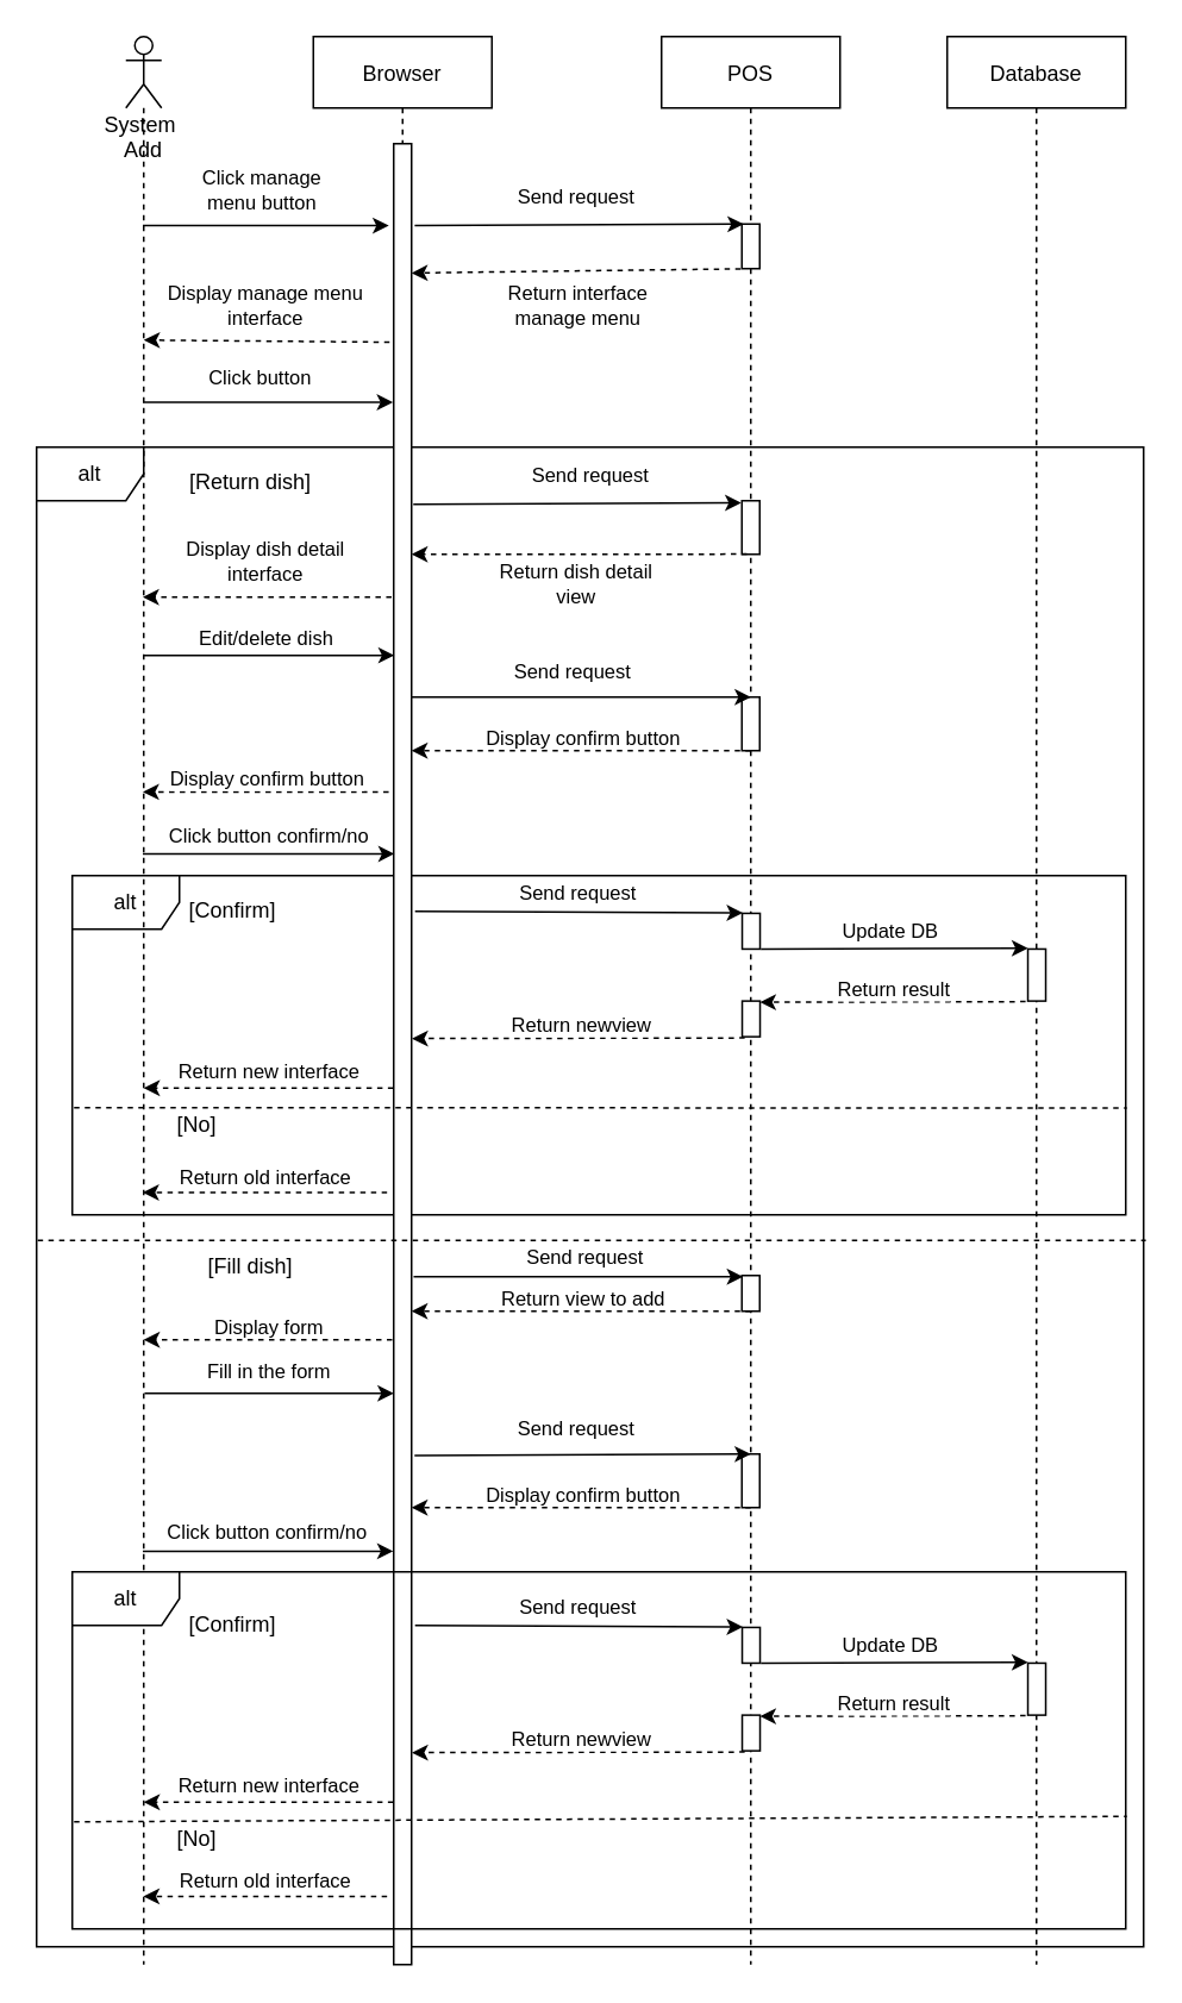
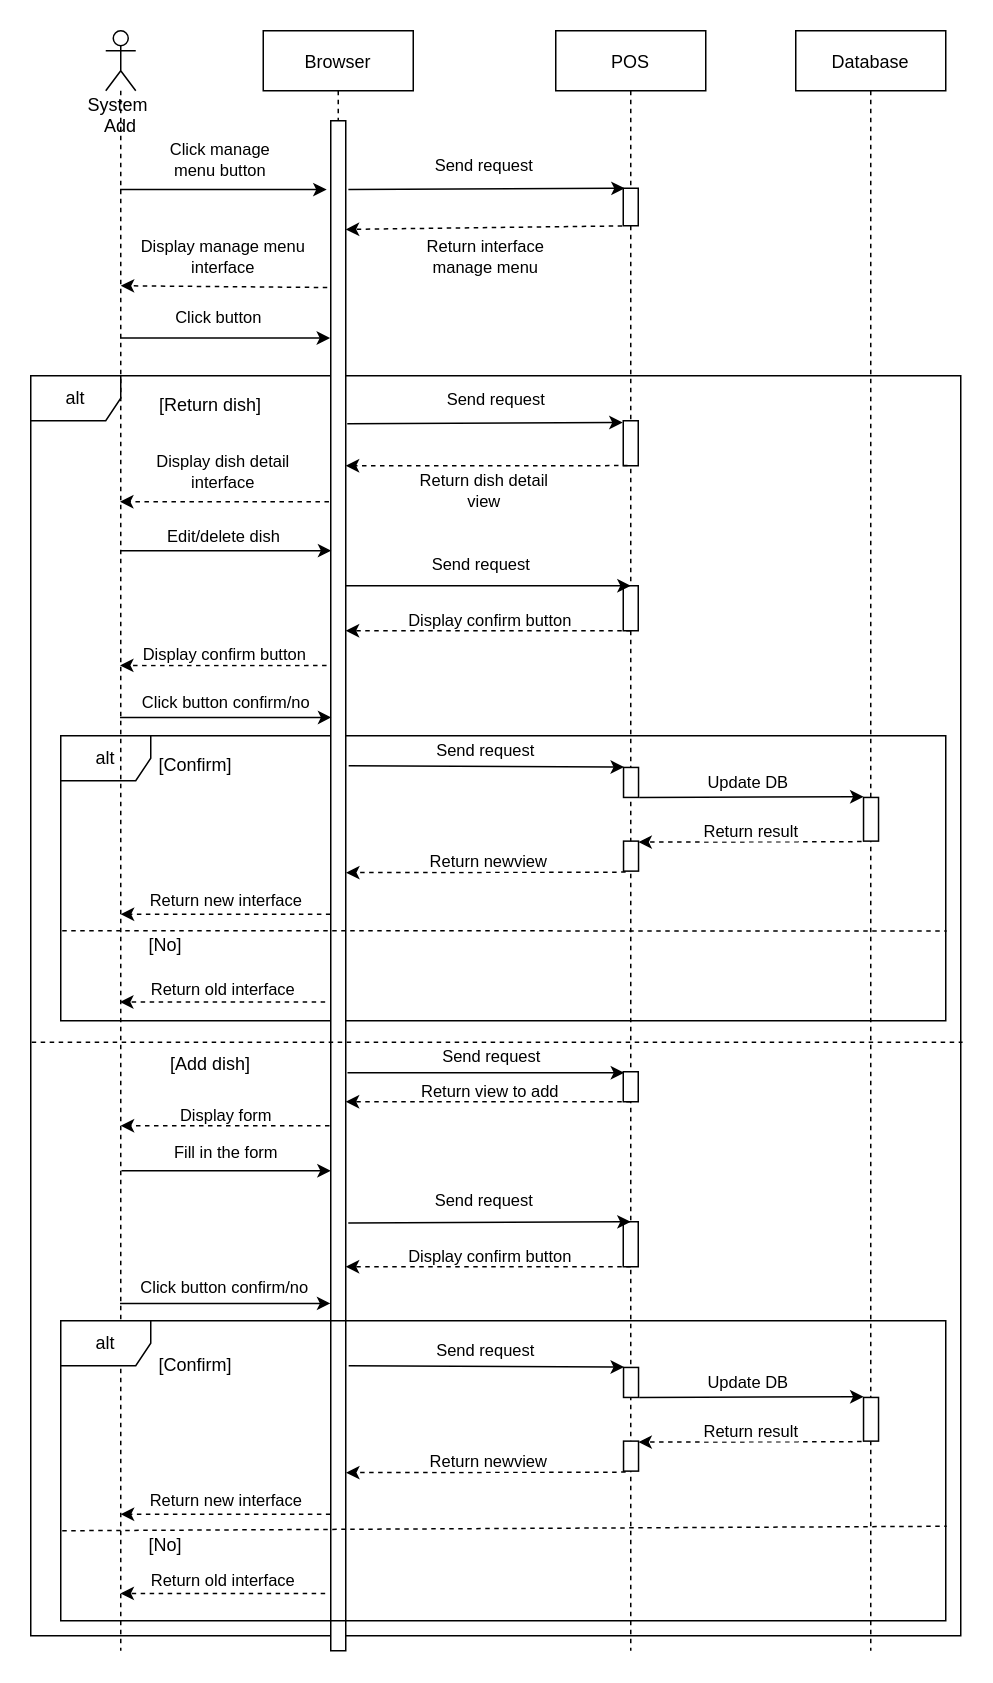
  <mxCell id="0" />
  <mxCell id="1" parent="0" />
  <mxCell id="2" value="alt" style="shape=umlFrame;whiteSpace=wrap;html=1;width=60;height=30;" parent="1" vertex="1"><mxGeometry x="20" y="250" width="620" height="840" as="geometry" /></mxCell>
  <mxCell id="3" value="alt" style="shape=umlFrame;whiteSpace=wrap;html=1;resizeHeight=0;" parent="1" vertex="1"><mxGeometry x="40" y="490" width="590" height="190" as="geometry" /></mxCell>
  <mxCell id="4" value="Browser" style="shape=umlLifeline;perimeter=lifelinePerimeter;container=1;collapsible=0;recursiveResize=0;rounded=0;shadow=0;strokeWidth=1;" parent="1" vertex="1"><mxGeometry x="175" y="20" width="100" height="1080" as="geometry" /></mxCell>
  <mxCell id="5" value="" style="points=[];perimeter=orthogonalPerimeter;rounded=0;shadow=0;strokeWidth=1;resizeHeight=0;" parent="4" vertex="1"><mxGeometry x="45" y="60" width="10" height="1020" as="geometry" /></mxCell>
  <mxCell id="6" value="Display form" style="endArrow=classic;html=1;dashed=1;exitX=-0.067;exitY=0.824;exitDx=0;exitDy=0;exitPerimeter=0;" parent="4" edge="1"><mxGeometry x="-0.008" y="-7" width="50" height="50" relative="1" as="geometry"><mxPoint x="44.16" y="730.0" as="sourcePoint" /><mxPoint x="-95.003" y="730.0" as="targetPoint" /><mxPoint as="offset" /></mxGeometry></mxCell>
  <mxCell id="7" value="Fill in the form" style="endArrow=classic;html=1;entryX=-0.03;entryY=0.859;entryDx=0;entryDy=0;entryPerimeter=0;" parent="4" edge="1"><mxGeometry x="0.002" y="12" width="50" height="50" relative="1" as="geometry"><mxPoint x="-94.533" y="760" as="sourcePoint" /><mxPoint x="45" y="760" as="targetPoint" /><mxPoint as="offset" /></mxGeometry></mxCell>
  <mxCell id="8" value="System&amp;nbsp;&lt;br&gt;Add" style="shape=umlLifeline;participant=umlActor;perimeter=lifelinePerimeter;whiteSpace=wrap;html=1;container=1;collapsible=0;recursiveResize=0;verticalAlign=top;spacingTop=36;outlineConnect=0;size=40;" parent="1" vertex="1"><mxGeometry x="70" y="20" width="20" height="1080" as="geometry" /></mxCell>
  <mxCell id="9" value="Display manage menu &lt;br&gt;interface" style="endArrow=classic;html=1;dashed=1;exitX=-0.233;exitY=0.109;exitDx=0;exitDy=0;exitPerimeter=0;" parent="8" source="5" edge="1"><mxGeometry x="0.024" y="-20" width="50" height="50" relative="1" as="geometry"><mxPoint x="140" y="170" as="sourcePoint" /><mxPoint x="10" y="170" as="targetPoint" /><mxPoint as="offset" /></mxGeometry></mxCell>
  <mxCell id="10" value="Click manage &lt;br&gt;menu button" style="endArrow=classic;html=1;entryX=-0.271;entryY=0.045;entryDx=0;entryDy=0;entryPerimeter=0;" parent="1" source="8" target="5" edge="1"><mxGeometry x="-0.046" y="20" width="50" height="50" relative="1" as="geometry"><mxPoint x="150" y="160" as="sourcePoint" /><mxPoint x="210" y="125" as="targetPoint" /><mxPoint as="offset" /></mxGeometry></mxCell>
  <mxCell id="11" value="POS" style="shape=umlLifeline;perimeter=lifelinePerimeter;container=1;collapsible=0;recursiveResize=0;rounded=0;shadow=0;strokeWidth=1;" parent="1" vertex="1"><mxGeometry x="370" y="20" width="100" height="1080" as="geometry" /></mxCell>
  <mxCell id="12" value="" style="points=[];perimeter=orthogonalPerimeter;rounded=0;shadow=0;strokeWidth=1;" parent="11" vertex="1"><mxGeometry x="45" y="105" width="10" height="25" as="geometry" /></mxCell>
  <mxCell id="13" value="" style="points=[];perimeter=orthogonalPerimeter;rounded=0;shadow=0;strokeWidth=1;" parent="11" vertex="1"><mxGeometry x="45" y="260" width="10" height="30" as="geometry" /></mxCell>
  <mxCell id="14" value="" style="points=[];perimeter=orthogonalPerimeter;rounded=0;shadow=0;strokeWidth=1;" parent="11" vertex="1"><mxGeometry x="45.19" y="491.13" width="10" height="20" as="geometry" /></mxCell>
  <mxCell id="15" value="" style="points=[];perimeter=orthogonalPerimeter;rounded=0;shadow=0;strokeWidth=1;" parent="11" vertex="1"><mxGeometry x="45.19" y="540.25" width="10" height="20" as="geometry" /></mxCell>
  <mxCell id="16" value="" style="points=[];perimeter=orthogonalPerimeter;rounded=0;shadow=0;strokeWidth=1;" parent="11" vertex="1"><mxGeometry x="45" y="370" width="10" height="30" as="geometry" /></mxCell>
  <mxCell id="17" value="" style="points=[];perimeter=orthogonalPerimeter;rounded=0;shadow=0;strokeWidth=1;" parent="11" vertex="1"><mxGeometry x="45" y="694" width="10" height="20" as="geometry" /></mxCell>
  <mxCell id="18" value="" style="points=[];perimeter=orthogonalPerimeter;rounded=0;shadow=0;strokeWidth=1;" parent="11" vertex="1"><mxGeometry x="45" y="794" width="10" height="30" as="geometry" /></mxCell>
  <mxCell id="19" value="Database" style="shape=umlLifeline;perimeter=lifelinePerimeter;container=1;collapsible=0;recursiveResize=0;rounded=0;shadow=0;strokeWidth=1;" parent="1" vertex="1"><mxGeometry x="530" y="20" width="100" height="1080" as="geometry" /></mxCell>
  <mxCell id="20" value="" style="points=[];perimeter=orthogonalPerimeter;rounded=0;shadow=0;strokeWidth=1;" parent="19" vertex="1"><mxGeometry x="45.19" y="511.13" width="10" height="29.12" as="geometry" /></mxCell>
  <mxCell id="21" value="Send request" style="endArrow=classic;html=1;entryX=0.1;entryY=0;entryDx=0;entryDy=0;entryPerimeter=0;exitX=1.176;exitY=0.045;exitDx=0;exitDy=0;exitPerimeter=0;" parent="1" source="5" target="12" edge="1"><mxGeometry x="-0.023" y="15" width="50" height="50" relative="1" as="geometry"><mxPoint x="240" y="125" as="sourcePoint" /><mxPoint x="498" y="127" as="targetPoint" /><mxPoint as="offset" /></mxGeometry></mxCell>
  <mxCell id="22" value="Return interface&lt;br&gt;manage menu" style="endArrow=classic;html=1;exitX=-0.07;exitY=1.004;exitDx=0;exitDy=0;exitPerimeter=0;dashed=1;entryX=1;entryY=0.071;entryDx=0;entryDy=0;entryPerimeter=0;" parent="1" source="12" target="5" edge="1"><mxGeometry x="-0.005" y="20" width="50" height="50" relative="1" as="geometry"><mxPoint x="520" y="170" as="sourcePoint" /><mxPoint x="404.67" y="150.9" as="targetPoint" /><mxPoint as="offset" /></mxGeometry></mxCell>
  <mxCell id="23" value="Click&amp;nbsp;button" style="endArrow=classic;html=1;entryX=-0.043;entryY=0.142;entryDx=0;entryDy=0;entryPerimeter=0;" parent="1" source="8" target="5" edge="1"><mxGeometry x="-0.076" y="14" width="50" height="50" relative="1" as="geometry"><mxPoint x="88.14" y="310" as="sourcePoint" /><mxPoint x="210" y="223" as="targetPoint" /><mxPoint as="offset" /></mxGeometry></mxCell>
  <mxCell id="24" value="[Return dish]" style="text;html=1;strokeColor=none;fillColor=none;align=center;verticalAlign=middle;whiteSpace=wrap;rounded=0;" parent="1" vertex="1"><mxGeometry x="95" y="260" width="90" height="20" as="geometry" /></mxCell>
  <mxCell id="25" value="Send request" style="endArrow=classic;html=1;entryX=-0.038;entryY=0.038;entryDx=0;entryDy=0;entryPerimeter=0;exitX=1.1;exitY=0.198;exitDx=0;exitDy=0;exitPerimeter=0;" parent="1" source="5" target="13" edge="1"><mxGeometry x="0.074" y="16" width="50" height="50" relative="1" as="geometry"><mxPoint x="240" y="281" as="sourcePoint" /><mxPoint x="560" y="386" as="targetPoint" /><mxPoint as="offset" /></mxGeometry></mxCell>
  <mxCell id="26" value="Return dish detail&lt;br&gt;view" style="endArrow=classic;html=1;exitX=0.283;exitY=0.997;exitDx=0;exitDy=0;exitPerimeter=0;dashed=1;" parent="1" source="13" edge="1"><mxGeometry x="0.025" y="17" width="50" height="50" relative="1" as="geometry"><mxPoint x="569.63" y="420" as="sourcePoint" /><mxPoint x="230" y="310" as="targetPoint" /><mxPoint as="offset" /></mxGeometry></mxCell>
  <mxCell id="27" value="Display dish detail&lt;br&gt;interface" style="endArrow=classic;html=1;dashed=1;exitX=-0.12;exitY=0.249;exitDx=0;exitDy=0;exitPerimeter=0;" parent="1" source="5" target="8" edge="1"><mxGeometry x="0.024" y="-20" width="50" height="50" relative="1" as="geometry"><mxPoint x="210" y="361" as="sourcePoint" /><mxPoint x="100" y="490" as="targetPoint" /><mxPoint as="offset" /></mxGeometry></mxCell>
  <mxCell id="28" value="Edit/delete dish&amp;nbsp;" style="endArrow=classic;html=1;entryX=0.04;entryY=0.281;entryDx=0;entryDy=0;entryPerimeter=0;" parent="1" source="8" target="5" edge="1"><mxGeometry x="-0.009" y="10" width="50" height="50" relative="1" as="geometry"><mxPoint x="190" y="590" as="sourcePoint" /><mxPoint x="210" y="399" as="targetPoint" /><mxPoint as="offset" /></mxGeometry></mxCell>
  <mxCell id="29" value="Send request" style="endArrow=classic;html=1;entryX=0.033;entryY=-0.011;entryDx=0;entryDy=0;entryPerimeter=0;exitX=1.176;exitY=0.475;exitDx=0;exitDy=0;exitPerimeter=0;" parent="1" target="14" edge="1"><mxGeometry x="-0.009" y="10" width="50" height="50" relative="1" as="geometry"><mxPoint x="231.95" y="510" as="sourcePoint" /><mxPoint x="560.19" y="670.13" as="targetPoint" /><mxPoint as="offset" /></mxGeometry></mxCell>
  <mxCell id="30" value="Update DB" style="endArrow=classic;html=1;exitX=1.047;exitY=1.002;exitDx=0;exitDy=0;exitPerimeter=0;entryX=0;entryY=-0.017;entryDx=0;entryDy=0;entryPerimeter=0;" parent="1" source="14" target="20" edge="1"><mxGeometry x="-0.033" y="10" width="50" height="50" relative="1" as="geometry"><mxPoint x="430.19" y="751.13" as="sourcePoint" /><mxPoint x="570.19" y="691.13" as="targetPoint" /><mxPoint as="offset" /></mxGeometry></mxCell>
  <mxCell id="31" value="Return result" style="endArrow=classic;html=1;dashed=1;exitX=-0.13;exitY=1.011;exitDx=0;exitDy=0;exitPerimeter=0;entryX=0.989;entryY=0.033;entryDx=0;entryDy=0;entryPerimeter=0;" parent="1" source="20" target="15" edge="1"><mxGeometry x="-0.008" y="-7" width="50" height="50" relative="1" as="geometry"><mxPoint x="500.19" y="731.13" as="sourcePoint" /><mxPoint x="440.19" y="728.13" as="targetPoint" /><mxPoint as="offset" /></mxGeometry></mxCell>
  <mxCell id="32" value="Return newview" style="endArrow=classic;html=1;dashed=1;exitX=0.14;exitY=1.033;exitDx=0;exitDy=0;exitPerimeter=0;" parent="1" source="15" edge="1"><mxGeometry x="-0.008" y="-7" width="50" height="50" relative="1" as="geometry"><mxPoint x="559" y="751.13" as="sourcePoint" /><mxPoint x="230.19" y="581.25" as="targetPoint" /><mxPoint as="offset" /></mxGeometry></mxCell>
  <mxCell id="33" value="Return new interface" style="endArrow=classic;html=1;dashed=1;exitX=-0.043;exitY=0.573;exitDx=0;exitDy=0;exitPerimeter=0;" parent="1" edge="1"><mxGeometry x="-0.004" y="-9" width="50" height="50" relative="1" as="geometry"><mxPoint x="219.76" y="608.98" as="sourcePoint" /><mxPoint x="80" y="608.98" as="targetPoint" /><mxPoint as="offset" /></mxGeometry></mxCell>
  <mxCell id="34" value="Send request" style="endArrow=classic;html=1;entryX=0.5;entryY=0;entryDx=0;entryDy=0;entryPerimeter=0;" parent="1" source="5" target="16" edge="1"><mxGeometry x="-0.048" y="14" width="50" height="50" relative="1" as="geometry"><mxPoint x="240" y="410" as="sourcePoint" /><mxPoint x="560" y="410" as="targetPoint" /><mxPoint as="offset" /></mxGeometry></mxCell>
  <mxCell id="35" value="Display confirm button" style="endArrow=classic;html=1;dashed=1;exitX=0.5;exitY=1;exitDx=0;exitDy=0;exitPerimeter=0;" parent="1" source="16" target="5" edge="1"><mxGeometry x="-0.008" y="-7" width="50" height="50" relative="1" as="geometry"><mxPoint x="561.51" y="440" as="sourcePoint" /><mxPoint x="405.1" y="440.38" as="targetPoint" /><mxPoint as="offset" /></mxGeometry></mxCell>
  <mxCell id="36" value="Display confirm button" style="endArrow=classic;html=1;dashed=1;exitX=-0.28;exitY=0.356;exitDx=0;exitDy=0;exitPerimeter=0;" parent="1" source="5" target="8" edge="1"><mxGeometry x="-0.008" y="-7" width="50" height="50" relative="1" as="geometry"><mxPoint x="210" y="480" as="sourcePoint" /><mxPoint x="90" y="480" as="targetPoint" /><mxPoint as="offset" /></mxGeometry></mxCell>
  <mxCell id="37" value="Click button confirm/no" style="endArrow=classic;html=1;entryX=0.04;entryY=0.39;entryDx=0;entryDy=0;entryPerimeter=0;" parent="1" source="8" target="5" edge="1"><mxGeometry x="-0.009" y="10" width="50" height="50" relative="1" as="geometry"><mxPoint x="90" y="520" as="sourcePoint" /><mxPoint x="210" y="520" as="targetPoint" /><mxPoint as="offset" /></mxGeometry></mxCell>
  <mxCell id="38" value="[Confirm]" style="text;html=1;strokeColor=none;fillColor=none;align=center;verticalAlign=middle;whiteSpace=wrap;rounded=0;" parent="1" vertex="1"><mxGeometry x="100" y="500" width="60" height="20" as="geometry" /></mxCell>
  <mxCell id="39" value="" style="endArrow=none;dashed=1;html=1;exitX=0.001;exitY=0.529;exitDx=0;exitDy=0;exitPerimeter=0;entryX=1.002;entryY=0.529;entryDx=0;entryDy=0;entryPerimeter=0;" parent="1" source="2" target="2" edge="1"><mxGeometry width="50" height="50" relative="1" as="geometry"><mxPoint x="30" y="689" as="sourcePoint" /><mxPoint x="760" y="689" as="targetPoint" /></mxGeometry></mxCell>
- <mxCell id="40" value="[Fill dish]" style="text;html=1;strokeColor=none;fillColor=none;align=center;verticalAlign=middle;whiteSpace=wrap;rounded=0;" parent="1" vertex="1"><mxGeometry x="80" y="699" width="120" height="20" as="geometry" /></mxCell>
+ <mxCell id="40" value="[Add dish]" style="text;html=1;strokeColor=none;fillColor=none;align=center;verticalAlign=middle;whiteSpace=wrap;rounded=0;" parent="1" vertex="1"><mxGeometry x="80" y="699" width="120" height="20" as="geometry" /></mxCell>
  <mxCell id="41" value="Send request" style="endArrow=classic;html=1;exitX=1.116;exitY=0.77;exitDx=0;exitDy=0;exitPerimeter=0;entryX=0.06;entryY=0.033;entryDx=0;entryDy=0;entryPerimeter=0;" parent="1" target="17" edge="1"><mxGeometry x="0.038" y="11" width="50" height="50" relative="1" as="geometry"><mxPoint x="231.16" y="714.7" as="sourcePoint" /><mxPoint x="570" y="714" as="targetPoint" /><mxPoint as="offset" /></mxGeometry></mxCell>
  <mxCell id="42" value="Return view to add" style="endArrow=classic;html=1;dashed=1;exitX=0.5;exitY=1;exitDx=0;exitDy=0;exitPerimeter=0;" parent="1" source="17" edge="1"><mxGeometry x="-0.008" y="-7" width="50" height="50" relative="1" as="geometry"><mxPoint x="561.51" y="744" as="sourcePoint" /><mxPoint x="230" y="734" as="targetPoint" /><mxPoint as="offset" /></mxGeometry></mxCell>
  <mxCell id="43" value="Send request" style="endArrow=classic;html=1;entryX=0.5;entryY=0;entryDx=0;entryDy=0;entryPerimeter=0;exitX=1.167;exitY=0.891;exitDx=0;exitDy=0;exitPerimeter=0;" parent="1" target="18" edge="1"><mxGeometry x="-0.048" y="14" width="50" height="50" relative="1" as="geometry"><mxPoint x="231.67" y="814.81" as="sourcePoint" /><mxPoint x="540" y="854" as="targetPoint" /><mxPoint as="offset" /></mxGeometry></mxCell>
  <mxCell id="44" value="Display confirm button" style="endArrow=classic;html=1;dashed=1;exitX=0.5;exitY=1;exitDx=0;exitDy=0;exitPerimeter=0;" parent="1" source="18" target="5" edge="1"><mxGeometry x="-0.008" y="-7" width="50" height="50" relative="1" as="geometry"><mxPoint x="541.51" y="884" as="sourcePoint" /><mxPoint x="405.1" y="844.38" as="targetPoint" /><mxPoint as="offset" /></mxGeometry></mxCell>
  <mxCell id="45" value="Click button confirm/no" style="endArrow=classic;html=1;entryX=-0.024;entryY=0.773;entryDx=0;entryDy=0;entryPerimeter=0;" parent="1" source="8" target="5" edge="1"><mxGeometry x="-0.009" y="10" width="50" height="50" relative="1" as="geometry"><mxPoint x="78.833" y="910" as="sourcePoint" /><mxPoint x="210" y="910" as="targetPoint" /><mxPoint as="offset" /></mxGeometry></mxCell>
  <mxCell id="46" value="" style="endArrow=none;dashed=1;html=1;entryX=1.001;entryY=0.685;entryDx=0;entryDy=0;entryPerimeter=0;" parent="1" target="3" edge="1"><mxGeometry width="50" height="50" relative="1" as="geometry"><mxPoint x="41" y="620" as="sourcePoint" /><mxPoint x="651.24" y="699.07" as="targetPoint" /></mxGeometry></mxCell>
  <mxCell id="47" value="[No]" style="text;html=1;strokeColor=none;fillColor=none;align=center;verticalAlign=middle;whiteSpace=wrap;rounded=0;" parent="1" vertex="1"><mxGeometry x="80" y="620" width="60" height="20" as="geometry" /></mxCell>
  <mxCell id="48" value="Return old interface" style="endArrow=classic;html=1;dashed=1;exitX=-0.372;exitY=0.576;exitDx=0;exitDy=0;exitPerimeter=0;" parent="1" source="5" target="8" edge="1"><mxGeometry x="-0.004" y="-9" width="50" height="50" relative="1" as="geometry"><mxPoint x="220" y="670" as="sourcePoint" /><mxPoint x="80" y="660" as="targetPoint" /><mxPoint as="offset" /><Array as="points" /></mxGeometry></mxCell>
  <mxCell id="49" value="alt" style="shape=umlFrame;whiteSpace=wrap;html=1;resizeHeight=0;" parent="1" vertex="1"><mxGeometry x="40" y="880" width="590" height="200" as="geometry" /></mxCell>
  <mxCell id="50" value="" style="points=[];perimeter=orthogonalPerimeter;rounded=0;shadow=0;strokeWidth=1;" parent="1" vertex="1"><mxGeometry x="415.19" y="911.13" width="10" height="20" as="geometry" /></mxCell>
  <mxCell id="51" value="" style="points=[];perimeter=orthogonalPerimeter;rounded=0;shadow=0;strokeWidth=1;" parent="1" vertex="1"><mxGeometry x="415.19" y="960.25" width="10" height="20" as="geometry" /></mxCell>
  <mxCell id="52" value="" style="points=[];perimeter=orthogonalPerimeter;rounded=0;shadow=0;strokeWidth=1;" parent="1" vertex="1"><mxGeometry x="575.19" y="931.13" width="10" height="29.12" as="geometry" /></mxCell>
  <mxCell id="53" value="Send request" style="endArrow=classic;html=1;entryX=0.033;entryY=-0.011;entryDx=0;entryDy=0;entryPerimeter=0;exitX=1.176;exitY=0.475;exitDx=0;exitDy=0;exitPerimeter=0;" parent="1" target="50" edge="1"><mxGeometry x="-0.009" y="10" width="50" height="50" relative="1" as="geometry"><mxPoint x="231.95" y="910" as="sourcePoint" /><mxPoint x="560.19" y="1070.13" as="targetPoint" /><mxPoint as="offset" /></mxGeometry></mxCell>
  <mxCell id="54" value="Update DB" style="endArrow=classic;html=1;exitX=1.047;exitY=1.002;exitDx=0;exitDy=0;exitPerimeter=0;entryX=0;entryY=-0.017;entryDx=0;entryDy=0;entryPerimeter=0;" parent="1" source="50" target="52" edge="1"><mxGeometry x="-0.033" y="10" width="50" height="50" relative="1" as="geometry"><mxPoint x="430.19" y="1151.13" as="sourcePoint" /><mxPoint x="570.19" y="1091.13" as="targetPoint" /><mxPoint as="offset" /></mxGeometry></mxCell>
  <mxCell id="55" value="Return result" style="endArrow=classic;html=1;dashed=1;exitX=-0.13;exitY=1.011;exitDx=0;exitDy=0;exitPerimeter=0;entryX=0.989;entryY=0.033;entryDx=0;entryDy=0;entryPerimeter=0;" parent="1" source="52" target="51" edge="1"><mxGeometry x="-0.008" y="-7" width="50" height="50" relative="1" as="geometry"><mxPoint x="500.19" y="1131.13" as="sourcePoint" /><mxPoint x="440.19" y="1128.13" as="targetPoint" /><mxPoint as="offset" /></mxGeometry></mxCell>
  <mxCell id="56" value="Return newview" style="endArrow=classic;html=1;dashed=1;exitX=0.14;exitY=1.033;exitDx=0;exitDy=0;exitPerimeter=0;" parent="1" source="51" edge="1"><mxGeometry x="-0.008" y="-7" width="50" height="50" relative="1" as="geometry"><mxPoint x="559" y="1151.13" as="sourcePoint" /><mxPoint x="230.19" y="981.25" as="targetPoint" /><mxPoint as="offset" /></mxGeometry></mxCell>
  <mxCell id="57" value="Return new interface" style="endArrow=classic;html=1;dashed=1;exitX=-0.043;exitY=0.573;exitDx=0;exitDy=0;exitPerimeter=0;" parent="1" edge="1"><mxGeometry x="-0.004" y="-9" width="50" height="50" relative="1" as="geometry"><mxPoint x="219.76" y="1008.98" as="sourcePoint" /><mxPoint x="80" y="1008.98" as="targetPoint" /><mxPoint as="offset" /></mxGeometry></mxCell>
  <mxCell id="58" value="[Confirm]" style="text;html=1;strokeColor=none;fillColor=none;align=center;verticalAlign=middle;whiteSpace=wrap;rounded=0;" parent="1" vertex="1"><mxGeometry x="100" y="900" width="60" height="20" as="geometry" /></mxCell>
  <mxCell id="59" value="" style="endArrow=none;dashed=1;html=1;entryX=1.001;entryY=0.685;entryDx=0;entryDy=0;entryPerimeter=0;" parent="1" target="49" edge="1"><mxGeometry width="50" height="50" relative="1" as="geometry"><mxPoint x="41" y="1020" as="sourcePoint" /><mxPoint x="651.24" y="1099.07" as="targetPoint" /></mxGeometry></mxCell>
  <mxCell id="60" value="[No]" style="text;html=1;strokeColor=none;fillColor=none;align=center;verticalAlign=middle;whiteSpace=wrap;rounded=0;" parent="1" vertex="1"><mxGeometry x="80" y="1020" width="60" height="20" as="geometry" /></mxCell>
  <mxCell id="61" value="Return old interface" style="endArrow=classic;html=1;dashed=1;exitX=-0.372;exitY=0.576;exitDx=0;exitDy=0;exitPerimeter=0;" parent="1" edge="1"><mxGeometry x="-0.004" y="-9" width="50" height="50" relative="1" as="geometry"><mxPoint x="216.28" y="1061.76" as="sourcePoint" /><mxPoint x="79.81" y="1061.76" as="targetPoint" /><mxPoint as="offset" /><Array as="points" /></mxGeometry></mxCell>
